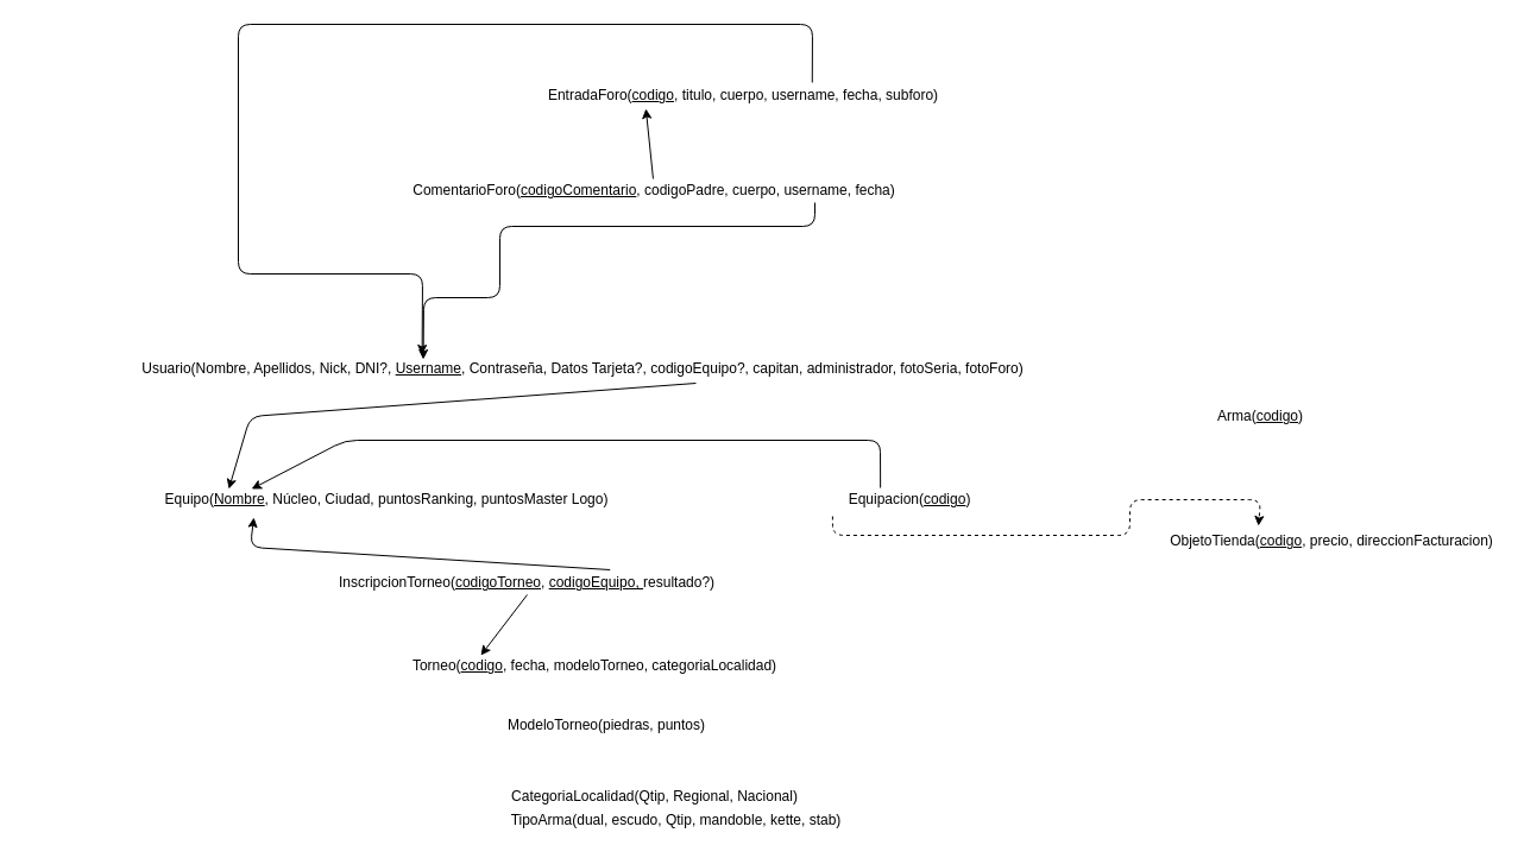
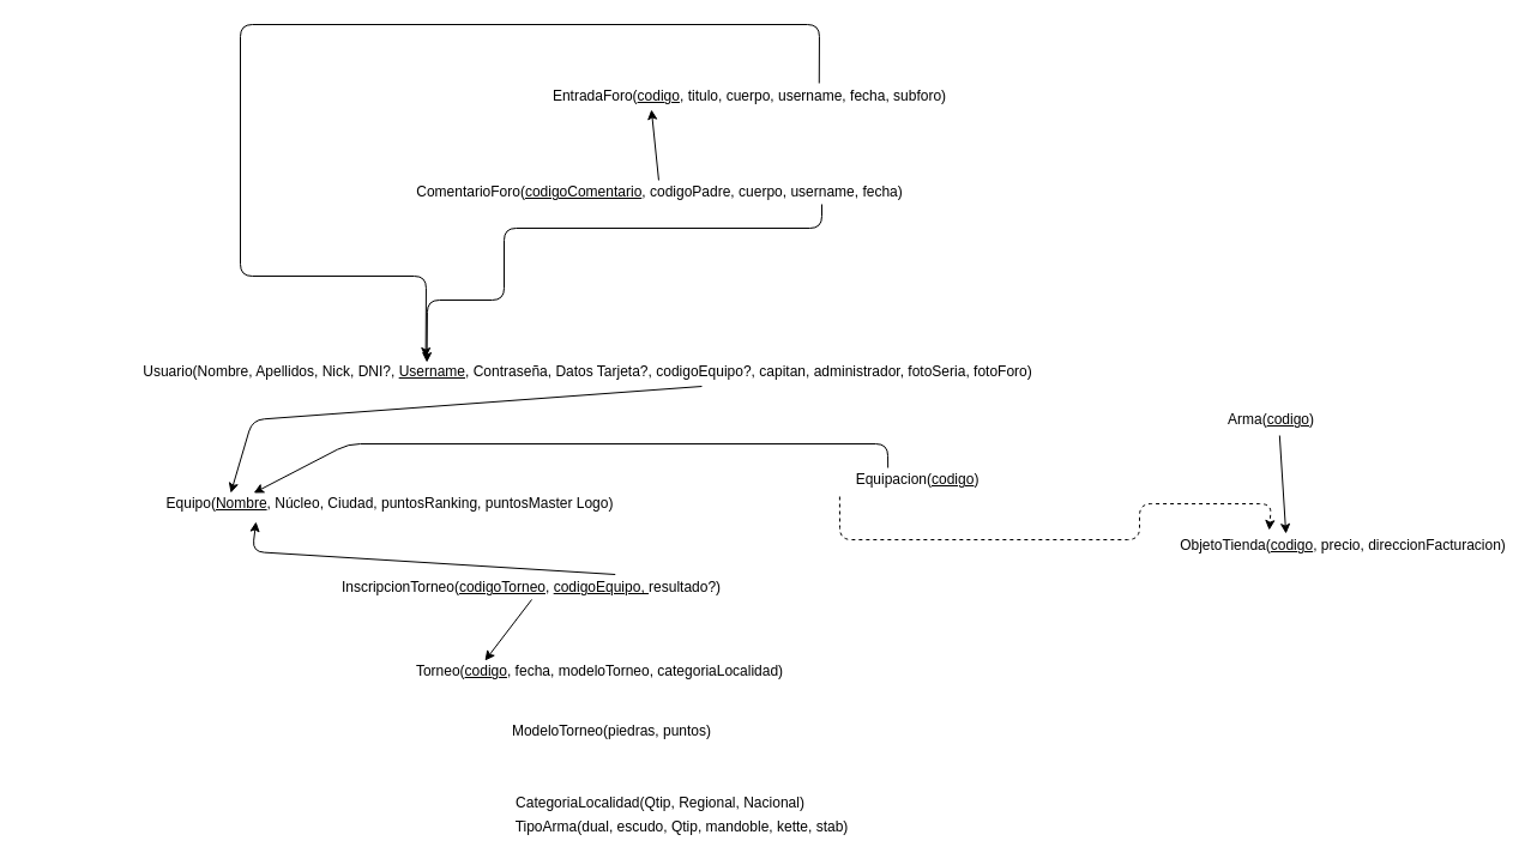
  <mxCell id="0" />
  <mxCell id="1" parent="0" />
  <mxCell id="2" value="Usuario(Nombre, Apellidos, Nick, DNI?, &lt;u&gt;Username&lt;/u&gt;, Contraseña, Datos Tarjeta?, codigoEquipo?, capitan, administrador, fotoSeria, fotoForo)" style="text;html=1;strokeColor=none;fillColor=none;align=center;verticalAlign=middle;whiteSpace=wrap;rounded=0;" parent="1" vertex="1"><mxGeometry x="20" y="300" width="940" height="20" as="geometry" /></mxCell>
  <mxCell id="3" value="Equipo(&lt;u&gt;Nombre&lt;/u&gt;, Núcleo, Ciudad, puntosRanking, puntosMaster Logo)" style="text;html=1;strokeColor=none;fillColor=none;align=center;verticalAlign=middle;whiteSpace=wrap;rounded=0;" parent="1" vertex="1"><mxGeometry x="130" y="410" width="390" height="20" as="geometry" /></mxCell>
  <mxCell id="4" value="EntradaForo(&lt;u&gt;codigo&lt;/u&gt;, titulo, cuerpo, username, fecha, subforo)" style="text;html=1;strokeColor=none;fillColor=none;align=center;verticalAlign=middle;whiteSpace=wrap;rounded=0;" parent="1" vertex="1"><mxGeometry x="360" y="70" width="530" height="20" as="geometry" /></mxCell>
  <mxCell id="5" value="ComentarioForo(&lt;u&gt;codigoComentario&lt;/u&gt;, codigoPadre, cuerpo, username, fecha)" style="text;html=1;strokeColor=none;fillColor=none;align=center;verticalAlign=middle;whiteSpace=wrap;rounded=0;" parent="1" vertex="1"><mxGeometry x="280" y="150" width="540" height="20" as="geometry" /></mxCell>
  <mxCell id="6" value="" style="endArrow=classic;html=1;entryX=0.345;entryY=1.05;entryDx=0;entryDy=0;entryPerimeter=0;" parent="1" source="5" target="4" edge="1"><mxGeometry width="50" height="50" relative="1" as="geometry"><mxPoint x="370" y="280" as="sourcePoint" /><mxPoint x="420" y="230" as="targetPoint" /></mxGeometry></mxCell>
  <mxCell id="7" value="" style="endArrow=classic;html=1;exitX=0.75;exitY=1;exitDx=0;exitDy=0;entryX=0.357;entryY=0.1;entryDx=0;entryDy=0;entryPerimeter=0;" parent="1" source="5" target="2" edge="1"><mxGeometry width="50" height="50" relative="1" as="geometry"><mxPoint x="440" y="250" as="sourcePoint" /><mxPoint x="490" y="200" as="targetPoint" /><Array as="points"><mxPoint x="685" y="190" /><mxPoint x="420" y="190" /><mxPoint x="420" y="250" /><mxPoint x="356" y="250" /></Array></mxGeometry></mxCell>
  <mxCell id="8" value="" style="endArrow=classic;html=1;exitX=0.609;exitY=-0.05;exitDx=0;exitDy=0;exitPerimeter=0;entryX=0.356;entryY=-0.1;entryDx=0;entryDy=0;entryPerimeter=0;" parent="1" source="4" target="2" edge="1"><mxGeometry width="50" height="50" relative="1" as="geometry"><mxPoint x="570" y="10" as="sourcePoint" /><mxPoint x="200" y="220" as="targetPoint" /><Array as="points"><mxPoint x="683" y="20" /><mxPoint x="200" y="20" /><mxPoint x="200" y="230" /><mxPoint x="355" y="230" /></Array></mxGeometry></mxCell>
  <mxCell id="9" value="Torneo(&lt;u&gt;codigo&lt;/u&gt;, fecha, modeloTorneo, categoriaLocalidad)" style="text;html=1;strokeColor=none;fillColor=none;align=center;verticalAlign=middle;whiteSpace=wrap;rounded=0;" parent="1" vertex="1"><mxGeometry x="200" y="550" width="600" height="20" as="geometry" /></mxCell>
  <mxCell id="10" value="" style="endArrow=classic;html=1;exitX=0.601;exitY=1.1;exitDx=0;exitDy=0;exitPerimeter=0;entryX=0.159;entryY=0.05;entryDx=0;entryDy=0;entryPerimeter=0;" parent="1" source="2" target="3" edge="1"><mxGeometry width="50" height="50" relative="1" as="geometry"><mxPoint x="640" y="420" as="sourcePoint" /><mxPoint x="690" y="370" as="targetPoint" /><Array as="points"><mxPoint x="210" y="350" /></Array></mxGeometry></mxCell>
  <mxCell id="11" value="InscripcionTorneo(&lt;u&gt;codigoTorneo&lt;/u&gt;, &lt;u&gt;codigoEquipo, &lt;/u&gt;resultado?)" style="text;html=1;strokeColor=none;fillColor=none;align=center;verticalAlign=middle;whiteSpace=wrap;rounded=0;" parent="1" vertex="1"><mxGeometry x="150" y="480" width="586" height="20" as="geometry" /></mxCell>
  <mxCell id="12" value="" style="endArrow=classic;html=1;exitX=0.619;exitY=-0.05;exitDx=0;exitDy=0;exitPerimeter=0;entryX=0.213;entryY=1.25;entryDx=0;entryDy=0;entryPerimeter=0;" parent="1" source="11" target="3" edge="1"><mxGeometry width="50" height="50" relative="1" as="geometry"><mxPoint x="550" y="460" as="sourcePoint" /><mxPoint x="600" y="410" as="targetPoint" /><Array as="points"><mxPoint x="210" y="460" /></Array></mxGeometry></mxCell>
  <mxCell id="13" value="" style="endArrow=classic;html=1;exitX=0.5;exitY=1;exitDx=0;exitDy=0;entryX=0.34;entryY=0.05;entryDx=0;entryDy=0;entryPerimeter=0;" parent="1" source="11" target="9" edge="1"><mxGeometry width="50" height="50" relative="1" as="geometry"><mxPoint x="150" y="530" as="sourcePoint" /><mxPoint x="200" y="480" as="targetPoint" /></mxGeometry></mxCell>
  <mxCell id="14" value="ModeloTorneo(piedras, puntos)" style="text;html=1;strokeColor=none;fillColor=none;align=center;verticalAlign=middle;whiteSpace=wrap;rounded=0;" parent="1" vertex="1"><mxGeometry x="190" y="600" width="640" height="20" as="geometry" /></mxCell>
  <mxCell id="15" value="CategoriaLocalidad(Qtip, Regional, Nacional)" style="text;html=1;strokeColor=none;fillColor=none;align=center;verticalAlign=middle;whiteSpace=wrap;rounded=0;" parent="1" vertex="1"><mxGeometry x="356.5" y="660" width="387" height="20" as="geometry" /></mxCell>
  <mxCell id="16" value="Arma(&lt;u&gt;codigo&lt;/u&gt;)" style="text;html=1;strokeColor=none;fillColor=none;align=center;verticalAlign=middle;whiteSpace=wrap;rounded=0;" parent="1" vertex="1"><mxGeometry x="880" y="340" width="360" height="20" as="geometry" /></mxCell>
- <mxCell id="17" value="Equipacion(&lt;u&gt;codigo&lt;/u&gt;)" style="text;html=1;strokeColor=none;fillColor=none;align=center;verticalAlign=middle;whiteSpace=wrap;rounded=0;" parent="1" vertex="1"><mxGeometry x="590" y="410" width="350" height="20" as="geometry" /></mxCell>
+ <mxCell id="17" value="Equipacion(&lt;u&gt;codigo&lt;/u&gt;)" style="text;html=1;strokeColor=none;fillColor=none;align=center;verticalAlign=middle;whiteSpace=wrap;rounded=0;" parent="1" vertex="1"><mxGeometry x="590" y="390" width="350" height="20" as="geometry" /></mxCell>
  <mxCell id="18" value="" style="endArrow=classic;html=1;exitX=0.429;exitY=0;exitDx=0;exitDy=0;exitPerimeter=0;entryX=0.208;entryY=0.05;entryDx=0;entryDy=0;entryPerimeter=0;" parent="1" source="17" edge="1" target="3"><mxGeometry width="50" height="50" relative="1" as="geometry"><mxPoint x="680" y="390" as="sourcePoint" /><mxPoint x="280" y="400" as="targetPoint" /><Array as="points"><mxPoint x="740" y="370" /><mxPoint x="290" y="370" /></Array></mxGeometry></mxCell>
  <mxCell id="19" value="TipoArma(dual, escudo, Qtip, mandoble, kette, stab)" style="text;html=1;strokeColor=none;fillColor=none;align=center;verticalAlign=middle;whiteSpace=wrap;rounded=0;" parent="1" vertex="1"><mxGeometry x="420" y="680" width="297" height="20" as="geometry" /></mxCell>
  <mxCell id="20" value="ObjetoTienda(&lt;u&gt;codigo&lt;/u&gt;, precio, direccionFacturacion)" style="text;html=1;strokeColor=none;fillColor=none;align=center;verticalAlign=middle;whiteSpace=wrap;rounded=0;" vertex="1" parent="1"><mxGeometry x="980" y="445" width="280" height="20" as="geometry" /></mxCell>
+ <mxCell id="21" value="" style="endArrow=classic;html=1;exitX=0.519;exitY=1.15;exitDx=0;exitDy=0;entryX=0.329;entryY=0;entryDx=0;entryDy=0;entryPerimeter=0;exitPerimeter=0;" edge="1" parent="1" source="16" target="20"><mxGeometry width="50" height="50" relative="1" as="geometry"><mxPoint x="960" y="450" as="sourcePoint" /><mxPoint x="1010" y="400" as="targetPoint" /></mxGeometry></mxCell>
  <mxCell id="22" value="" style="endArrow=classic;html=1;exitX=0.314;exitY=1.2;exitDx=0;exitDy=0;exitPerimeter=0;entryX=0.279;entryY=-0.15;entryDx=0;entryDy=0;entryPerimeter=0;dashed=1;" edge="1" parent="1" source="17" target="20"><mxGeometry width="50" height="50" relative="1" as="geometry"><mxPoint x="850" y="520" as="sourcePoint" /><mxPoint x="1050" y="431" as="targetPoint" /><Array as="points"><mxPoint x="700" y="450" /><mxPoint x="950" y="450" /><mxPoint x="950" y="420" /><mxPoint x="1060" y="420" /></Array></mxGeometry></mxCell>
